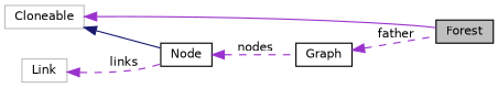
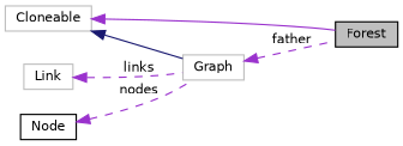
  digraph {
    rankdir=LR
    node [color=black fontname=Helvetica fontsize=10 shape=record]
    edge [color=darkorchid3 dir=back fontname=Helvetica fontsize=10 labelfontname=Helvetica labelfontsize=10 style=dashed]
    n1 [fillcolor=grey75 fontcolor=black height=0.2 label=Forest style=filled width=0.4]
    n2 [color=grey75 height=0.2 label=Cloneable width=0.4]
-   n3 [height=0.2 label="Graph" width=0.4]
+   n3 [color=grey75 height=0.2 label="Graph" width=0.4]
    n4 [color=grey75 height=0.2 label=Link width=0.4]
    n5 [height=0.2 label="Node" width=0.4]
    n2 -> n1 [style=solid]
-   n2 -> n5 [color=midnightblue style=solid]
+   n2 -> n3 [color=midnightblue style=solid]
    n3 -> n1 [label=" father"]
-   n4 -> n5 [label=" links"]
+   n4 -> n3 [label=" links"]
    n5 -> n3 [label=" nodes"]
  }
